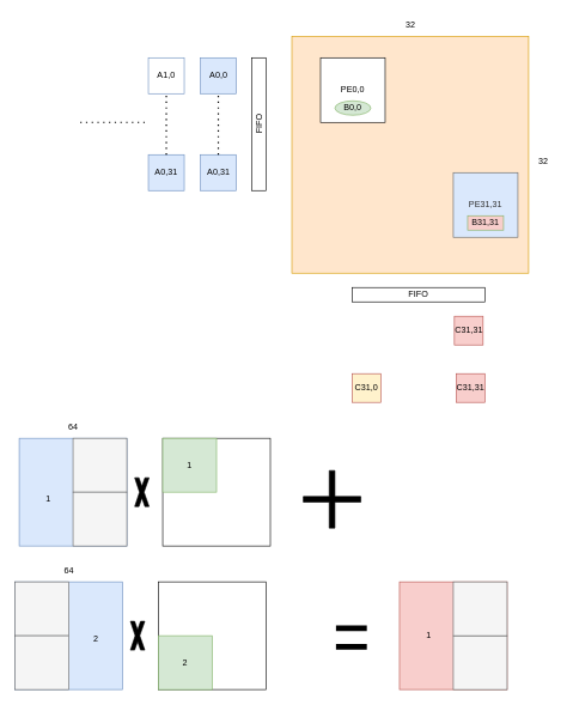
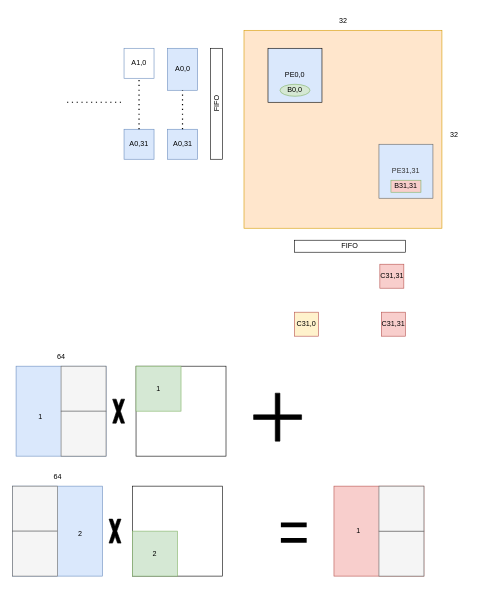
  <mxCell id="0" />
  <mxCell id="1" parent="0" />
  <mxCell id="2" value="" style="whiteSpace=wrap;html=1;aspect=fixed;fillColor=#dae8fc;strokeColor=#6c8ebf;" vertex="1" parent="1"><mxGeometry x="26" y="610" width="150" height="150" as="geometry" /></mxCell>
  <mxCell id="3" value="" style="whiteSpace=wrap;html=1;aspect=fixed;" vertex="1" parent="1"><mxGeometry x="226" y="610" width="150" height="150" as="geometry" /></mxCell>
  <mxCell id="4" value="" style="whiteSpace=wrap;html=1;aspect=fixed;fillColor=#f8cecc;strokeColor=#b85450;" vertex="1" parent="1"><mxGeometry x="556" y="810" width="150" height="150" as="geometry" /></mxCell>
  <mxCell id="5" value="1" style="whiteSpace=wrap;html=1;aspect=fixed;fillColor=#d5e8d4;strokeColor=#82b366;" vertex="1" parent="1"><mxGeometry x="226" y="610" width="75" height="75" as="geometry" /></mxCell>
  <mxCell id="6" value="" style="whiteSpace=wrap;html=1;aspect=fixed;fillColor=#f5f5f5;fontColor=#333333;strokeColor=#666666;" vertex="1" parent="1"><mxGeometry x="101" y="610" width="75" height="75" as="geometry" /></mxCell>
  <mxCell id="7" value="" style="whiteSpace=wrap;html=1;aspect=fixed;fillColor=#f5f5f5;strokeColor=#666666;fontColor=#333333;" vertex="1" parent="1"><mxGeometry x="101" y="685" width="75" height="75" as="geometry" /></mxCell>
  <mxCell id="8" value="" style="whiteSpace=wrap;html=1;aspect=fixed;fillColor=#f5f5f5;strokeColor=#666666;fontColor=#333333;" vertex="1" parent="1"><mxGeometry x="631" y="885" width="75" height="75" as="geometry" /></mxCell>
  <mxCell id="9" value="" style="whiteSpace=wrap;html=1;aspect=fixed;fillColor=#f5f5f5;fontColor=#333333;strokeColor=#666666;" vertex="1" parent="1"><mxGeometry x="631" y="810" width="75" height="75" as="geometry" /></mxCell>
  <mxCell id="10" value="" style="whiteSpace=wrap;html=1;aspect=fixed;fillColor=#ffe6cc;strokeColor=#d79b00;" vertex="1" parent="1"><mxGeometry x="406" y="50" width="330" height="330" as="geometry" /></mxCell>
- <mxCell id="11" value="PE0,0" style="whiteSpace=wrap;html=1;aspect=fixed;" vertex="1" parent="1"><mxGeometry x="446" y="80" width="90" height="90" as="geometry" /></mxCell>
+ <mxCell id="11" value="PE0,0" style="whiteSpace=wrap;html=1;aspect=fixed;fillColor=#dae8fc;" vertex="1" parent="1"><mxGeometry x="446" y="80" width="90" height="90" as="geometry" /></mxCell>
  <mxCell id="12" value="FIFO" style="rounded=0;whiteSpace=wrap;html=1;" vertex="1" parent="1"><mxGeometry x="490" y="400" width="185" height="20" as="geometry" /></mxCell>
  <mxCell id="13" value="FIFO" style="rounded=0;whiteSpace=wrap;html=1;direction=south;horizontal=0;" vertex="1" parent="1"><mxGeometry x="350" y="80" width="20" height="185" as="geometry" /></mxCell>
- <mxCell id="14" value="A0,0" style="whiteSpace=wrap;html=1;aspect=fixed;fillColor=#dae8fc;strokeColor=#6c8ebf;" vertex="1" parent="1"><mxGeometry x="278.5" y="80" width="50" height="50" as="geometry" /></mxCell>
+ <mxCell id="14" value="A0,0" style="whiteSpace=wrap;html=1;aspect=fixed;fillColor=#dae8fc;strokeColor=#6c8ebf;" vertex="1" parent="1"><mxGeometry x="278.5" y="80" width="50" height="70" as="geometry" /></mxCell>
  <mxCell id="15" value="A0,31" style="whiteSpace=wrap;html=1;aspect=fixed;fillColor=#dae8fc;strokeColor=#6c8ebf;" vertex="1" parent="1"><mxGeometry x="278.5" y="215" width="50" height="50" as="geometry" /></mxCell>
  <mxCell id="16" value="B0,0" style="ellipse;whiteSpace=wrap;html=1;fillColor=#d5e8d4;strokeColor=#82b366;" vertex="1" parent="1"><mxGeometry x="466" y="140" width="50" height="20" as="geometry" /></mxCell>
  <mxCell id="17" value="PE31,31" style="whiteSpace=wrap;html=1;aspect=fixed;fillColor=#dae8fc;strokeColor=#666666;fontColor=#333333;" vertex="1" parent="1"><mxGeometry x="631" y="240" width="90" height="90" as="geometry" /></mxCell>
  <mxCell id="18" value="B31,31" style="rounded=0;whiteSpace=wrap;html=1;fillColor=#f8cecc;strokeColor=#82b366;" vertex="1" parent="1"><mxGeometry x="651" y="300" width="50" height="20" as="geometry" /></mxCell>
  <mxCell id="19" value="C31,31" style="whiteSpace=wrap;html=1;aspect=fixed;fillColor=#f8cecc;strokeColor=#b85450;" vertex="1" parent="1"><mxGeometry x="635" y="520" width="40" height="40" as="geometry" /></mxCell>
  <mxCell id="20" value="C31,31" style="whiteSpace=wrap;html=1;aspect=fixed;fillColor=#f8cecc;strokeColor=#b85450;" vertex="1" parent="1"><mxGeometry x="632.5" y="440" width="40" height="40" as="geometry" /></mxCell>
  <mxCell id="21" value="C31,0" style="whiteSpace=wrap;html=1;aspect=fixed;fillColor=#fff2cc;strokeColor=#b85450;" vertex="1" parent="1"><mxGeometry x="490" y="520" width="40" height="40" as="geometry" /></mxCell>
  <mxCell id="22" value="1" style="text;strokeColor=none;align=center;fillColor=none;html=1;verticalAlign=middle;whiteSpace=wrap;rounded=0;" vertex="1" parent="1"><mxGeometry x="37" y="680" width="60" height="30" as="geometry" /></mxCell>
  <mxCell id="23" value="1" style="text;strokeColor=none;align=center;fillColor=none;html=1;verticalAlign=middle;whiteSpace=wrap;rounded=0;" vertex="1" parent="1"><mxGeometry x="567" y="870" width="60" height="30" as="geometry" /></mxCell>
  <mxCell id="24" value="32" style="text;html=1;align=center;verticalAlign=middle;resizable=0;points=[];autosize=1;strokeColor=none;fillColor=none;" vertex="1" parent="1"><mxGeometry x="736" y="210" width="40" height="30" as="geometry" /></mxCell>
  <mxCell id="25" value="32" style="text;html=1;align=center;verticalAlign=middle;resizable=0;points=[];autosize=1;strokeColor=none;fillColor=none;" vertex="1" parent="1"><mxGeometry x="551" y="20" width="40" height="30" as="geometry" /></mxCell>
  <mxCell id="26" value="" style="endArrow=none;dashed=1;html=1;dashPattern=1 3;strokeWidth=2;rounded=0;entryX=0.5;entryY=1;entryDx=0;entryDy=0;exitX=0.5;exitY=0;exitDx=0;exitDy=0;" edge="1" parent="1" source="15" target="14"><mxGeometry width="50" height="50" relative="1" as="geometry"><mxPoint x="176" y="250" as="sourcePoint" /><mxPoint x="226" y="200" as="targetPoint" /></mxGeometry></mxCell>
  <mxCell id="27" value="A0,31" style="whiteSpace=wrap;html=1;aspect=fixed;fillColor=#dae8fc;strokeColor=#6c8ebf;" vertex="1" parent="1"><mxGeometry x="206" y="215" width="50" height="50" as="geometry" /></mxCell>
  <mxCell id="28" value="A1,0" style="whiteSpace=wrap;html=1;aspect=fixed;fillColor=#ffffff;strokeColor=#6c8ebf;" vertex="1" parent="1"><mxGeometry x="206" y="80" width="50" height="50" as="geometry" /></mxCell>
  <mxCell id="29" value="" style="endArrow=none;dashed=1;html=1;dashPattern=1 3;strokeWidth=2;rounded=0;entryX=0.5;entryY=1;entryDx=0;entryDy=0;exitX=0.5;exitY=0;exitDx=0;exitDy=0;" edge="1" source="27" target="28" parent="1"><mxGeometry width="50" height="50" relative="1" as="geometry"><mxPoint x="103.5" y="250" as="sourcePoint" /><mxPoint x="153.5" y="200" as="targetPoint" /></mxGeometry></mxCell>
  <mxCell id="30" value="" style="endArrow=none;dashed=1;html=1;dashPattern=1 3;strokeWidth=2;rounded=0;exitX=0.5;exitY=0;exitDx=0;exitDy=0;" edge="1" parent="1"><mxGeometry width="50" height="50" relative="1" as="geometry"><mxPoint x="201" y="170" as="sourcePoint" /><mxPoint x="106" y="170" as="targetPoint" /></mxGeometry></mxCell>
  <mxCell id="31" value="" style="verticalLabelPosition=bottom;verticalAlign=top;html=1;shape=mxgraph.basic.x;fillColor=#000000;" vertex="1" parent="1"><mxGeometry x="187" y="665" width="20" height="40" as="geometry" /></mxCell>
  <mxCell id="32" value="64" style="text;html=1;align=center;verticalAlign=middle;resizable=0;points=[];autosize=1;strokeColor=none;fillColor=none;" vertex="1" parent="1"><mxGeometry x="81" y="580" width="40" height="30" as="geometry" /></mxCell>
  <mxCell id="33" value="" style="shape=partialRectangle;whiteSpace=wrap;html=1;top=0;bottom=0;fillColor=none;strokeWidth=8;rotation=90;" vertex="1" parent="1"><mxGeometry x="476" y="870" width="26" height="35" as="geometry" /></mxCell>
  <mxCell id="34" value="" style="shape=cross;whiteSpace=wrap;html=1;fillColor=#000000;size=0.097;" vertex="1" parent="1"><mxGeometry x="422" y="655" width="80" height="80" as="geometry" /></mxCell>
  <mxCell id="35" value="" style="whiteSpace=wrap;html=1;aspect=fixed;fillColor=#dae8fc;strokeColor=#6c8ebf;" vertex="1" parent="1"><mxGeometry x="20" y="810" width="150" height="150" as="geometry" /></mxCell>
  <mxCell id="36" value="" style="whiteSpace=wrap;html=1;aspect=fixed;" vertex="1" parent="1"><mxGeometry x="220" y="810" width="150" height="150" as="geometry" /></mxCell>
  <mxCell id="37" value="2" style="whiteSpace=wrap;html=1;aspect=fixed;fillColor=#d5e8d4;strokeColor=#82b366;" vertex="1" parent="1"><mxGeometry x="220" y="885" width="75" height="75" as="geometry" /></mxCell>
  <mxCell id="38" value="" style="whiteSpace=wrap;html=1;aspect=fixed;fillColor=#f5f5f5;fontColor=#333333;strokeColor=#666666;" vertex="1" parent="1"><mxGeometry x="20" y="810" width="75" height="75" as="geometry" /></mxCell>
  <mxCell id="39" value="" style="whiteSpace=wrap;html=1;aspect=fixed;fillColor=#f5f5f5;strokeColor=#666666;fontColor=#333333;" vertex="1" parent="1"><mxGeometry x="20" y="885" width="75" height="75" as="geometry" /></mxCell>
  <mxCell id="40" value="2" style="text;strokeColor=none;align=center;fillColor=none;html=1;verticalAlign=middle;whiteSpace=wrap;rounded=0;" vertex="1" parent="1"><mxGeometry x="102.5" y="875" width="60" height="30" as="geometry" /></mxCell>
  <mxCell id="41" value="" style="verticalLabelPosition=bottom;verticalAlign=top;html=1;shape=mxgraph.basic.x;fillColor=#000000;" vertex="1" parent="1"><mxGeometry x="181" y="865" width="20" height="40" as="geometry" /></mxCell>
  <mxCell id="42" value="64" style="text;html=1;align=center;verticalAlign=middle;resizable=0;points=[];autosize=1;strokeColor=none;fillColor=none;" vertex="1" parent="1"><mxGeometry x="75" y="780" width="40" height="30" as="geometry" /></mxCell>
